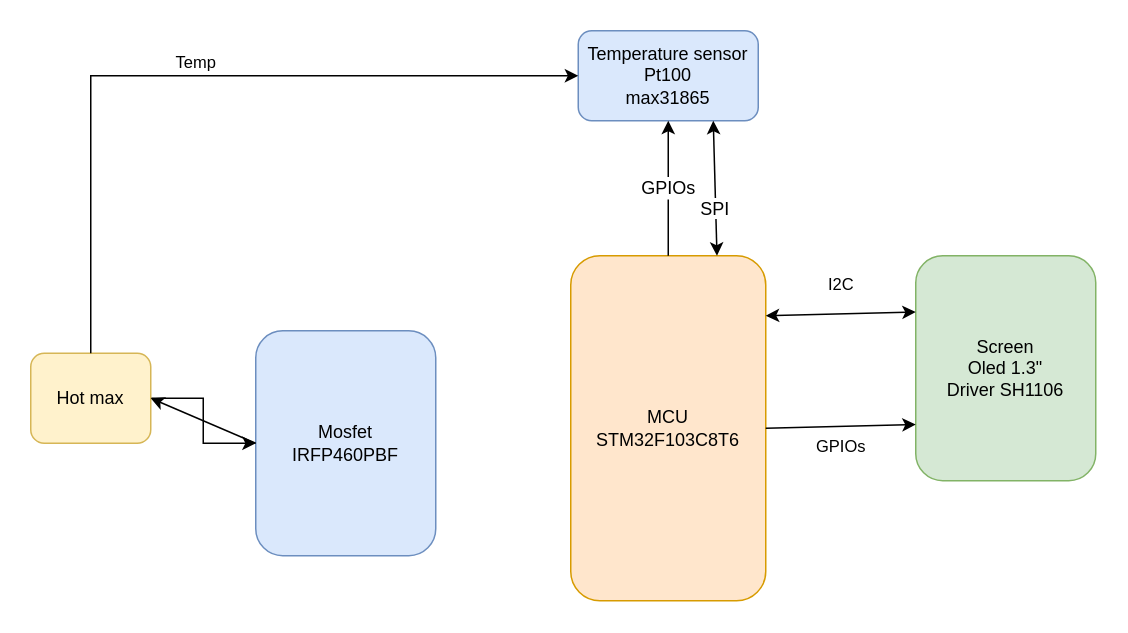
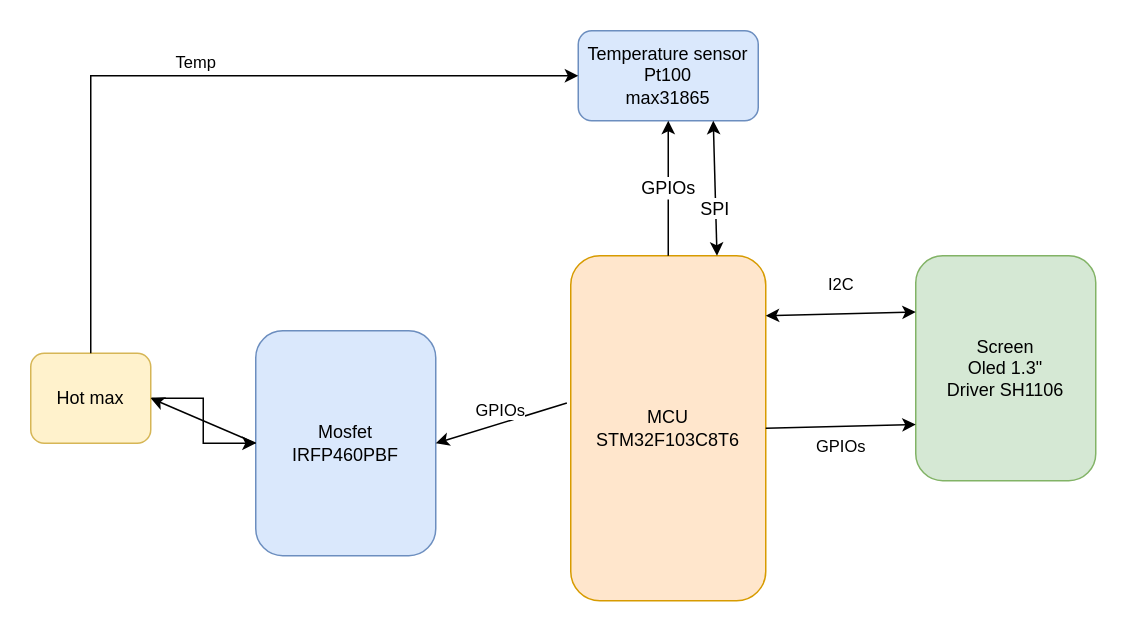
  <mxCell id="0" />
  <mxCell id="1" parent="0" />
  <mxCell id="2" value="MCU&lt;br&gt;STM32F103C8T6" style="rounded=1;whiteSpace=wrap;html=1;fillColor=#ffe6cc;strokeColor=#d79b00;" parent="1" vertex="1"><mxGeometry x="380" y="170" width="130" height="230" as="geometry" /></mxCell>
  <mxCell id="3" value="Temperature sensor&lt;br&gt;Pt100&lt;br&gt;max31865" style="rounded=1;whiteSpace=wrap;html=1;fillColor=#dae8fc;strokeColor=#6c8ebf;" parent="1" vertex="1"><mxGeometry x="385" y="20" width="120" height="60" as="geometry" /></mxCell>
  <mxCell id="4" value="Mosfet&lt;br&gt;IRFP460PBF" style="rounded=1;whiteSpace=wrap;html=1;fillColor=#dae8fc;strokeColor=#6c8ebf;" parent="1" vertex="1"><mxGeometry x="170" y="220" width="120" height="150" as="geometry" /></mxCell>
  <mxCell id="5" value="Screen&lt;br&gt;Oled 1.3&quot;&lt;br&gt;Driver SH1106" style="rounded=1;whiteSpace=wrap;html=1;fillColor=#d5e8d4;strokeColor=#82b366;" parent="1" vertex="1"><mxGeometry x="610" y="170" width="120" height="150" as="geometry" /></mxCell>
  <mxCell id="6" value="&lt;p style=&quot;line-height: 120%;&quot;&gt;I2C&lt;/p&gt;" style="endArrow=classic;startArrow=classic;html=1;rounded=0;entryX=0;entryY=0.25;entryDx=0;entryDy=0;verticalAlign=bottom;" parent="1" target="5" edge="1"><mxGeometry width="50" height="50" relative="1" as="geometry"><mxPoint x="510" y="210" as="sourcePoint" /><mxPoint x="380" y="210" as="targetPoint" /></mxGeometry></mxCell>
  <mxCell id="7" value="GPIOs" style="endArrow=classic;html=1;rounded=0;entryX=0;entryY=0.75;entryDx=0;entryDy=0;exitX=1;exitY=0.5;exitDx=0;exitDy=0;verticalAlign=top;" parent="1" source="2" target="5" edge="1"><mxGeometry width="50" height="50" relative="1" as="geometry"><mxPoint x="330" y="250" as="sourcePoint" /><mxPoint x="380" y="200" as="targetPoint" /></mxGeometry></mxCell>
  <mxCell id="8" value="" style="edgeStyle=orthogonalEdgeStyle;rounded=0;orthogonalLoop=1;jettySize=auto;html=1;fontSize=12;" edge="1" parent="1" source="9" target="4"><mxGeometry relative="1" as="geometry" /></mxCell>
  <mxCell id="9" value="Hot max" style="rounded=1;whiteSpace=wrap;html=1;fillColor=#fff2cc;strokeColor=#d6b656;" parent="1" vertex="1"><mxGeometry x="20" y="235" width="80" height="60" as="geometry" /></mxCell>
  <mxCell id="10" value="" style="endArrow=classic;html=1;rounded=0;entryX=1;entryY=0.5;entryDx=0;entryDy=0;exitX=0;exitY=0.5;exitDx=0;exitDy=0;" parent="1" source="4" target="9" edge="1"><mxGeometry width="50" height="50" relative="1" as="geometry"><mxPoint x="260" y="220" as="sourcePoint" /><mxPoint x="310" y="170" as="targetPoint" /></mxGeometry></mxCell>
+ <mxCell id="11" value="GPIOs" style="endArrow=classic;html=1;rounded=0;entryX=1;entryY=0.5;entryDx=0;entryDy=0;exitX=-0.02;exitY=0.427;exitDx=0;exitDy=0;verticalAlign=bottom;exitPerimeter=0;" parent="1" source="2" target="4" edge="1"><mxGeometry width="50" height="50" relative="1" as="geometry"><mxPoint x="330" y="230" as="sourcePoint" /><mxPoint x="380" y="180" as="targetPoint" /></mxGeometry></mxCell>
  <mxCell id="12" value="Temp" style="endArrow=classic;html=1;rounded=0;exitX=0.5;exitY=0;exitDx=0;exitDy=0;entryX=0;entryY=0.5;entryDx=0;entryDy=0;verticalAlign=bottom;" edge="1" parent="1" source="9" target="3"><mxGeometry width="50" height="50" relative="1" as="geometry"><mxPoint x="370" y="270" as="sourcePoint" /><mxPoint x="420" y="220" as="targetPoint" /><Array as="points"><mxPoint x="60" y="50" /></Array></mxGeometry></mxCell>
  <mxCell id="13" value="SPI" style="endArrow=classic;startArrow=classic;html=1;rounded=0;fontSize=12;entryX=0.75;entryY=1;entryDx=0;entryDy=0;exitX=0.75;exitY=0;exitDx=0;exitDy=0;verticalAlign=top;" edge="1" parent="1" source="2" target="3"><mxGeometry width="50" height="50" relative="1" as="geometry"><mxPoint x="370" y="260" as="sourcePoint" /><mxPoint x="420" y="210" as="targetPoint" /></mxGeometry></mxCell>
  <mxCell id="14" value="GPIOs" style="endArrow=classic;html=1;rounded=0;fontSize=12;entryX=0.5;entryY=1;entryDx=0;entryDy=0;exitX=0.5;exitY=0;exitDx=0;exitDy=0;" edge="1" parent="1" source="2" target="3"><mxGeometry width="50" height="50" relative="1" as="geometry"><mxPoint x="370" y="260" as="sourcePoint" /><mxPoint x="420" y="210" as="targetPoint" /></mxGeometry></mxCell>
